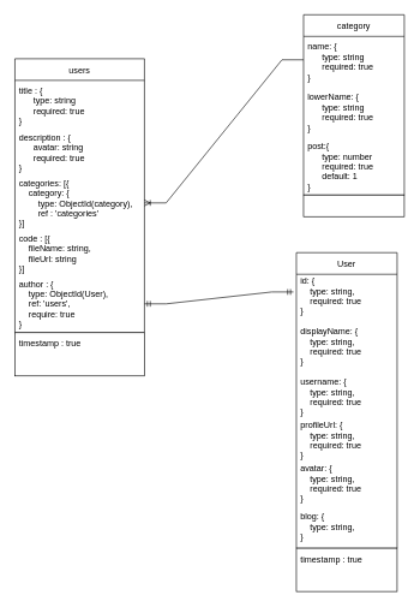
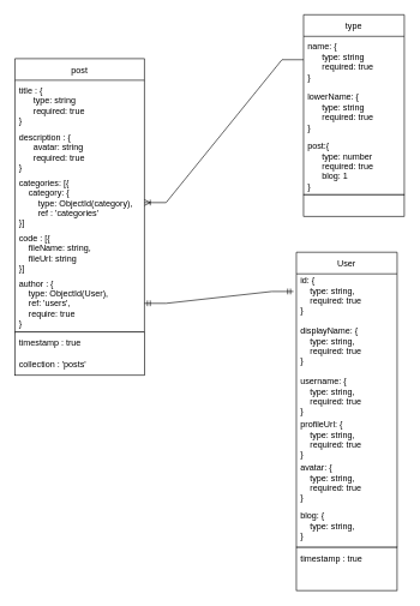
  <mxCell id="0" />
  <mxCell id="1" parent="0" />
  <mxCell id="2" value="User" style="swimlane;fontStyle=0;childLayout=stackLayout;horizontal=1;startSize=30;horizontalStack=0;resizeParent=1;resizeParentMax=0;resizeLast=0;collapsible=1;marginBottom=0;" parent="1" vertex="1"><mxGeometry x="411" y="350" width="140" height="410" as="geometry" /></mxCell>
  <mxCell id="3" value="id: {&#10;    type: string,&#10;    required: true&#10;}" style="text;strokeColor=none;fillColor=none;align=left;verticalAlign=middle;spacingLeft=4;spacingRight=4;overflow=hidden;points=[[0,0.5],[1,0.5]];portConstraint=eastwest;rotatable=0;" parent="2" vertex="1"><mxGeometry y="30" width="140" height="60" as="geometry" /></mxCell>
  <mxCell id="4" value="displayName: {&#10;    type: string,&#10;    required: true&#10;}" style="text;strokeColor=none;fillColor=none;align=left;verticalAlign=middle;spacingLeft=4;spacingRight=4;overflow=hidden;points=[[0,0.5],[1,0.5]];portConstraint=eastwest;rotatable=0;" parent="2" vertex="1"><mxGeometry y="90" width="140" height="80" as="geometry" /></mxCell>
  <mxCell id="5" value="username: {&#10;    type: string,&#10;    required: true&#10;}" style="text;strokeColor=none;fillColor=none;align=left;verticalAlign=middle;spacingLeft=4;spacingRight=4;overflow=hidden;points=[[0,0.5],[1,0.5]];portConstraint=eastwest;rotatable=0;" vertex="1" parent="2"><mxGeometry y="170" width="140" height="60" as="geometry" /></mxCell>
  <mxCell id="6" value="profileUrl: {&#10;    type: string,&#10;    required: true&#10;}" style="text;strokeColor=none;fillColor=none;align=left;verticalAlign=middle;spacingLeft=4;spacingRight=4;overflow=hidden;points=[[0,0.5],[1,0.5]];portConstraint=eastwest;rotatable=0;" parent="2" vertex="1"><mxGeometry y="230" width="140" height="60" as="geometry" /></mxCell>
  <mxCell id="7" value="avatar: {&#10;    type: string,&#10;    required: true&#10;}" style="text;strokeColor=none;fillColor=none;align=left;verticalAlign=middle;spacingLeft=4;spacingRight=4;overflow=hidden;points=[[0,0.5],[1,0.5]];portConstraint=eastwest;rotatable=0;" vertex="1" parent="2"><mxGeometry y="290" width="140" height="60" as="geometry" /></mxCell>
  <mxCell id="8" value="blog: {&#10;    type: string,&#10;}" style="text;strokeColor=none;fillColor=none;align=left;verticalAlign=middle;spacingLeft=4;spacingRight=4;overflow=hidden;points=[[0,0.5],[1,0.5]];portConstraint=eastwest;rotatable=0;" vertex="1" parent="2"><mxGeometry y="350" width="140" height="60" as="geometry" /></mxCell>
- <mxCell id="9" value="category" style="swimlane;fontStyle=0;childLayout=stackLayout;horizontal=1;startSize=30;horizontalStack=0;resizeParent=1;resizeParentMax=0;resizeLast=0;collapsible=1;marginBottom=0;" parent="1" vertex="1"><mxGeometry x="421" y="20" width="140" height="250" as="geometry" /></mxCell>
+ <mxCell id="9" value="type" style="swimlane;fontStyle=0;childLayout=stackLayout;horizontal=1;startSize=30;horizontalStack=0;resizeParent=1;resizeParentMax=0;resizeLast=0;collapsible=1;marginBottom=0;" parent="1" vertex="1"><mxGeometry x="421" y="20" width="140" height="250" as="geometry" /></mxCell>
  <mxCell id="10" value="name: {&#10;      type: string&#10;      required: true&#10;}" style="text;strokeColor=none;fillColor=none;align=left;verticalAlign=middle;spacingLeft=4;spacingRight=4;overflow=hidden;points=[[0,0.5],[1,0.5]];portConstraint=eastwest;rotatable=0;" parent="9" vertex="1"><mxGeometry y="30" width="140" height="70" as="geometry" /></mxCell>
  <mxCell id="11" value="lowerName: {&#10;      type: string&#10;      required: true&#10;}" style="text;strokeColor=none;fillColor=none;align=left;verticalAlign=middle;spacingLeft=4;spacingRight=4;overflow=hidden;points=[[0,0.5],[1,0.5]];portConstraint=eastwest;rotatable=0;" vertex="1" parent="9"><mxGeometry y="100" width="140" height="70" as="geometry" /></mxCell>
- <mxCell id="12" value="post:{&#10;      type: number&#10;      required: true&#10;      default: 1&#10;}" style="text;strokeColor=none;fillColor=none;align=left;verticalAlign=middle;spacingLeft=4;spacingRight=4;overflow=hidden;points=[[0,0.5],[1,0.5]];portConstraint=eastwest;rotatable=0;" vertex="1" parent="9"><mxGeometry y="170" width="140" height="80" as="geometry" /></mxCell>
- <mxCell id="13" value="users" style="swimlane;fontStyle=0;childLayout=stackLayout;horizontal=1;startSize=30;horizontalStack=0;resizeParent=1;resizeParentMax=0;resizeLast=0;collapsible=1;marginBottom=0;" parent="1" vertex="1"><mxGeometry x="20" y="81" width="180" height="380" as="geometry" /></mxCell>
+ <mxCell id="12" value="post:{&#10;      type: number&#10;      required: true&#10;      blog: 1&#10;}" style="text;strokeColor=none;fillColor=none;align=left;verticalAlign=middle;spacingLeft=4;spacingRight=4;overflow=hidden;points=[[0,0.5],[1,0.5]];portConstraint=eastwest;rotatable=0;" vertex="1" parent="9"><mxGeometry y="170" width="140" height="80" as="geometry" /></mxCell>
+ <mxCell id="13" value="post" style="swimlane;fontStyle=0;childLayout=stackLayout;horizontal=1;startSize=30;horizontalStack=0;resizeParent=1;resizeParentMax=0;resizeLast=0;collapsible=1;marginBottom=0;" parent="1" vertex="1"><mxGeometry x="20" y="81" width="180" height="380" as="geometry" /></mxCell>
  <mxCell id="14" value="title : {&#10;      type: string&#10;      required: true&#10;}" style="text;strokeColor=none;fillColor=none;align=left;verticalAlign=middle;spacingLeft=4;spacingRight=4;overflow=hidden;points=[[0,0.5],[1,0.5]];portConstraint=eastwest;rotatable=0;" parent="13" vertex="1"><mxGeometry y="30" width="180" height="70" as="geometry" /></mxCell>
  <mxCell id="15" value="description : {&#10;      avatar: string&#10;      required: true&#10;}" style="text;strokeColor=none;fillColor=none;align=left;verticalAlign=middle;spacingLeft=4;spacingRight=4;overflow=hidden;points=[[0,0.5],[1,0.5]];portConstraint=eastwest;rotatable=0;" parent="13" vertex="1"><mxGeometry y="100" width="180" height="60" as="geometry" /></mxCell>
  <mxCell id="16" value="categories: [{&#10;    category: {&#10;        type: ObjectId(category),&#10;        ref : 'categories'&#10;}]" style="text;strokeColor=none;fillColor=none;align=left;verticalAlign=middle;spacingLeft=4;spacingRight=4;overflow=hidden;points=[[0,0.5],[1,0.5]];portConstraint=eastwest;rotatable=0;" parent="13" vertex="1"><mxGeometry y="160" width="180" height="80" as="geometry" /></mxCell>
  <mxCell id="17" value="code : [{&#10;    fileName: string,&#10;    fileUrl: string&#10;}]" style="text;strokeColor=none;fillColor=none;align=left;verticalAlign=middle;spacingLeft=4;spacingRight=4;overflow=hidden;points=[[0,0.5],[1,0.5]];portConstraint=eastwest;rotatable=0;" parent="13" vertex="1"><mxGeometry y="240" width="180" height="60" as="geometry" /></mxCell>
  <mxCell id="18" value="author : {&#10;    type: ObjectId(User),&#10;    ref: 'users',&#10;    require: true&#10;}" style="text;strokeColor=none;fillColor=none;align=left;verticalAlign=middle;spacingLeft=4;spacingRight=4;overflow=hidden;points=[[0,0.5],[1,0.5]];portConstraint=eastwest;rotatable=0;" parent="13" vertex="1"><mxGeometry y="300" width="180" height="80" as="geometry" /></mxCell>
  <mxCell id="19" value="" style="rounded=0;whiteSpace=wrap;html=1;labelBorderColor=default;" parent="1" vertex="1"><mxGeometry x="411" y="760" width="140" height="60" as="geometry" /></mxCell>
  <mxCell id="20" value="timestamp : true" style="text;strokeColor=none;fillColor=none;align=left;verticalAlign=middle;spacingLeft=4;spacingRight=4;overflow=hidden;points=[[0,0.5],[1,0.5]];portConstraint=eastwest;rotatable=0;" parent="1" vertex="1"><mxGeometry x="411" y="760" width="140" height="30" as="geometry" /></mxCell>
  <mxCell id="21" value="" style="rounded=0;whiteSpace=wrap;html=1;labelBorderColor=default;" parent="1" vertex="1"><mxGeometry x="421" y="270" width="140" height="30" as="geometry" /></mxCell>
  <mxCell id="22" value="" style="rounded=0;whiteSpace=wrap;html=1;labelBorderColor=default;" parent="1" vertex="1"><mxGeometry x="20" y="461" width="180" height="60" as="geometry" /></mxCell>
  <mxCell id="23" value="timestamp : true" style="text;strokeColor=none;fillColor=none;align=left;verticalAlign=middle;spacingLeft=4;spacingRight=4;overflow=hidden;points=[[0,0.5],[1,0.5]];portConstraint=eastwest;rotatable=0;" parent="1" vertex="1"><mxGeometry x="20" y="461" width="180" height="30" as="geometry" /></mxCell>
+ <mxCell id="24" value="collection : 'posts'" style="text;strokeColor=none;fillColor=none;align=left;verticalAlign=middle;spacingLeft=4;spacingRight=4;overflow=hidden;points=[[0,0.5],[1,0.5]];portConstraint=eastwest;rotatable=0;" parent="1" vertex="1"><mxGeometry x="20" y="491" width="180" height="30" as="geometry" /></mxCell>
  <mxCell id="25" value="" style="edgeStyle=entityRelationEdgeStyle;fontSize=12;html=1;endArrow=ERmandOne;startArrow=ERmandOne;rounded=0;exitX=1;exitY=0.5;exitDx=0;exitDy=0;entryX=-0.029;entryY=0.133;entryDx=0;entryDy=0;entryPerimeter=0;" parent="1" source="18" edge="1" target="2"><mxGeometry width="100" height="100" relative="1" as="geometry"><mxPoint x="201" y="210" as="sourcePoint" /><mxPoint x="421" y="257" as="targetPoint" /></mxGeometry></mxCell>
  <mxCell id="26" value="" style="edgeStyle=entityRelationEdgeStyle;fontSize=12;html=1;endArrow=ERoneToMany;rounded=0;exitX=0;exitY=0.25;exitDx=0;exitDy=0;" parent="1" source="9" target="16" edge="1"><mxGeometry width="100" height="100" relative="1" as="geometry"><mxPoint x="221" y="250" as="sourcePoint" /><mxPoint x="321" y="150" as="targetPoint" /></mxGeometry></mxCell>
